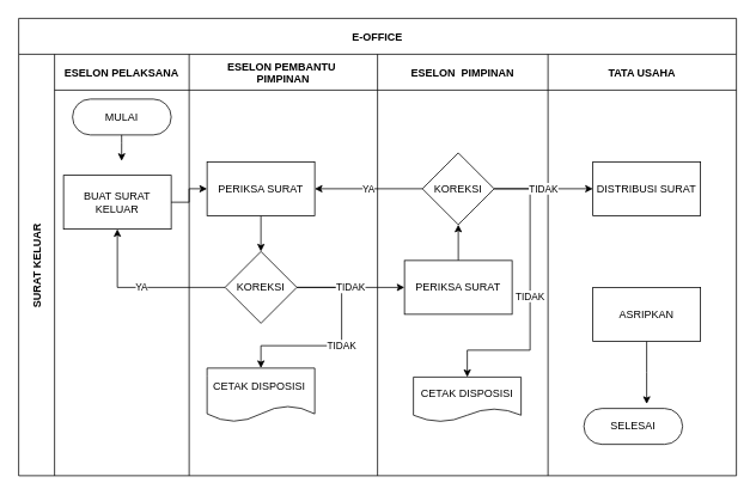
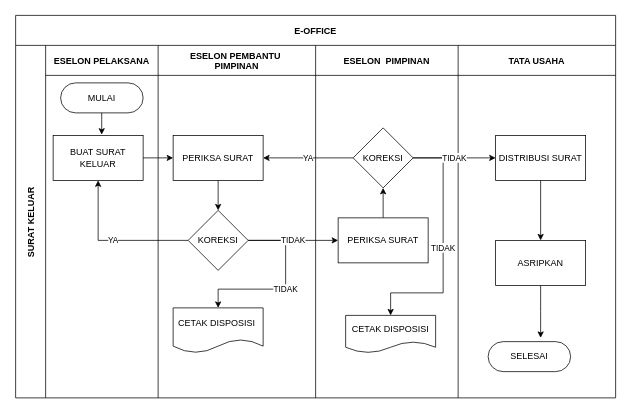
  <mxCell id="0" />
  <mxCell id="1" parent="0" />
  <mxCell id="2" value="E-OFFICE" style="shape=table;childLayout=tableLayout;startSize=40;collapsible=0;recursiveResize=0;expand=0;fillColor=none;fontStyle=1" vertex="1" parent="1"><mxGeometry x="20" y="20" width="800" height="510" as="geometry" /></mxCell>
  <mxCell id="3" value="SURAT KELUAR" style="shape=tableRow;horizontal=0;swimlaneHead=0;swimlaneBody=0;top=0;left=0;bottom=0;right=0;fillColor=none;points=[[0,0.5],[1,0.5]];portConstraint=eastwest;startSize=40;collapsible=0;recursiveResize=0;expand=0;fontStyle=1;" vertex="1" parent="2"><mxGeometry y="40" width="800" height="470" as="geometry" /></mxCell>
  <mxCell id="4" value="ESELON PELAKSANA" style="swimlane;swimlaneHead=0;swimlaneBody=0;connectable=0;fillColor=none;startSize=40;collapsible=0;recursiveResize=0;expand=0;fontStyle=1;" vertex="1" parent="3"><mxGeometry x="40" width="150" height="470" as="geometry"><mxRectangle width="150" height="470" as="alternateBounds" /></mxGeometry></mxCell>
  <mxCell id="5" value="MULAI" style="rounded=1;whiteSpace=wrap;html=1;arcSize=50;" vertex="1" parent="4"><mxGeometry x="20" y="50" width="110" height="40" as="geometry" /></mxCell>
  <mxCell id="6" style="edgeStyle=orthogonalEdgeStyle;rounded=0;orthogonalLoop=1;jettySize=auto;html=1;" edge="1" parent="4"><mxGeometry relative="1" as="geometry"><mxPoint x="74.76" y="90" as="sourcePoint" /><mxPoint x="74.76" y="119" as="targetPoint" /><Array as="points"><mxPoint x="74.76" y="99" /></Array></mxGeometry></mxCell>
- <mxCell id="7" value="BUAT SURAT KELUAR" style="rounded=0;whiteSpace=wrap;html=1;" vertex="1" parent="4"><mxGeometry x="10" y="135" width="120" height="60" as="geometry" /></mxCell>
+ <mxCell id="7" value="BUAT SURAT KELUAR" style="rounded=0;whiteSpace=wrap;html=1;" vertex="1" parent="4"><mxGeometry x="10" y="120" width="120" height="60" as="geometry" /></mxCell>
  <mxCell id="8" value="ESELON PEMBANTU &#10;PIMPINAN" style="swimlane;swimlaneHead=0;swimlaneBody=0;connectable=0;fillColor=none;startSize=40;collapsible=0;recursiveResize=0;expand=0;fontStyle=1;" vertex="1" parent="3"><mxGeometry x="190" width="210" height="470" as="geometry"><mxRectangle width="210" height="470" as="alternateBounds" /></mxGeometry></mxCell>
  <mxCell id="9" value="" style="edgeStyle=orthogonalEdgeStyle;rounded=0;orthogonalLoop=1;jettySize=auto;html=1;" edge="1" parent="8" source="10" target="13"><mxGeometry relative="1" as="geometry" /></mxCell>
  <mxCell id="10" value="PERIKSA SURAT" style="rounded=0;whiteSpace=wrap;html=1;" vertex="1" parent="8"><mxGeometry x="20" y="120" width="120" height="60" as="geometry" /></mxCell>
  <mxCell id="11" value="CETAK DISPOSISI&amp;nbsp;" style="shape=document;whiteSpace=wrap;html=1;boundedLbl=1;" vertex="1" parent="8"><mxGeometry x="20" y="350" width="120" height="60" as="geometry" /></mxCell>
  <mxCell id="12" value="TIDAK" style="edgeStyle=orthogonalEdgeStyle;rounded=0;orthogonalLoop=1;jettySize=auto;html=1;exitX=1;exitY=0.5;exitDx=0;exitDy=0;" edge="1" parent="8" source="13" target="11"><mxGeometry relative="1" as="geometry"><Array as="points"><mxPoint x="170" y="260" /><mxPoint x="170" y="325" /><mxPoint x="80" y="325" /></Array></mxGeometry></mxCell>
  <mxCell id="13" value="KOREKSI" style="rhombus;whiteSpace=wrap;html=1;" vertex="1" parent="8"><mxGeometry x="40" y="220" width="80" height="80" as="geometry" /></mxCell>
  <mxCell id="14" value="ESELON  PIMPINAN" style="swimlane;swimlaneHead=0;swimlaneBody=0;connectable=0;fillColor=none;startSize=40;collapsible=0;recursiveResize=0;expand=0;fontStyle=1;" vertex="1" parent="3"><mxGeometry x="400" width="190" height="470" as="geometry"><mxRectangle width="190" height="470" as="alternateBounds" /></mxGeometry></mxCell>
  <mxCell id="15" value="" style="edgeStyle=orthogonalEdgeStyle;rounded=0;orthogonalLoop=1;jettySize=auto;html=1;" edge="1" parent="14" source="16" target="18"><mxGeometry relative="1" as="geometry" /></mxCell>
  <mxCell id="16" value="PERIKSA SURAT" style="rounded=0;whiteSpace=wrap;html=1;" vertex="1" parent="14"><mxGeometry x="30" y="230" width="120" height="60" as="geometry" /></mxCell>
  <mxCell id="17" value="TIDAK" style="edgeStyle=orthogonalEdgeStyle;rounded=0;orthogonalLoop=1;jettySize=auto;html=1;" edge="1" parent="14" source="18" target="19"><mxGeometry relative="1" as="geometry"><Array as="points"><mxPoint x="170" y="150" /><mxPoint x="170" y="330" /><mxPoint x="100" y="330" /></Array></mxGeometry></mxCell>
  <mxCell id="18" value="KOREKSI" style="rhombus;whiteSpace=wrap;html=1;" vertex="1" parent="14"><mxGeometry x="50" y="110" width="80" height="80" as="geometry" /></mxCell>
  <mxCell id="19" value="CETAK DISPOSISI" style="shape=document;whiteSpace=wrap;html=1;boundedLbl=1;" vertex="1" parent="14"><mxGeometry x="40" y="360" width="120" height="50" as="geometry" /></mxCell>
  <mxCell id="20" value="TATA USAHA" style="swimlane;swimlaneHead=0;swimlaneBody=0;connectable=0;fillColor=none;startSize=40;collapsible=0;recursiveResize=0;expand=0;fontStyle=1;" vertex="1" parent="3"><mxGeometry x="590" width="210" height="470" as="geometry"><mxRectangle width="210" height="470" as="alternateBounds" /></mxGeometry></mxCell>
+ <mxCell id="21" value="" style="edgeStyle=orthogonalEdgeStyle;rounded=0;orthogonalLoop=1;jettySize=auto;html=1;" edge="1" parent="20" source="22" target="24"><mxGeometry relative="1" as="geometry" /></mxCell>
  <mxCell id="22" value="DISTRIBUSI SURAT" style="rounded=0;whiteSpace=wrap;html=1;" vertex="1" parent="20"><mxGeometry x="50" y="120" width="120" height="60" as="geometry" /></mxCell>
  <mxCell id="23" value="" style="edgeStyle=orthogonalEdgeStyle;rounded=0;orthogonalLoop=1;jettySize=auto;html=1;" edge="1" parent="20" source="24"><mxGeometry relative="1" as="geometry"><mxPoint x="110" y="390" as="targetPoint" /></mxGeometry></mxCell>
  <mxCell id="24" value="ASRIPKAN" style="whiteSpace=wrap;html=1;rounded=0;" vertex="1" parent="20"><mxGeometry x="50" y="260" width="120" height="60" as="geometry" /></mxCell>
  <mxCell id="25" value="SELESAI" style="rounded=1;whiteSpace=wrap;html=1;arcSize=50;" vertex="1" parent="20"><mxGeometry x="40" y="395" width="110" height="40" as="geometry" /></mxCell>
  <mxCell id="26" value="" style="edgeStyle=orthogonalEdgeStyle;rounded=0;orthogonalLoop=1;jettySize=auto;html=1;" edge="1" parent="3" source="7" target="10"><mxGeometry relative="1" as="geometry" /></mxCell>
  <mxCell id="27" value="YA" style="edgeStyle=orthogonalEdgeStyle;rounded=0;orthogonalLoop=1;jettySize=auto;html=1;entryX=0.5;entryY=1;entryDx=0;entryDy=0;" edge="1" parent="3" source="13" target="7"><mxGeometry relative="1" as="geometry"><mxPoint x="170" y="260" as="targetPoint" /></mxGeometry></mxCell>
  <mxCell id="28" value="TIDAK" style="edgeStyle=orthogonalEdgeStyle;rounded=0;orthogonalLoop=1;jettySize=auto;html=1;entryX=0;entryY=0.5;entryDx=0;entryDy=0;" edge="1" parent="3" source="13" target="16"><mxGeometry relative="1" as="geometry"><mxPoint x="370" y="260" as="targetPoint" /><Array as="points"><mxPoint x="400" y="260" /><mxPoint x="400" y="260" /></Array></mxGeometry></mxCell>
  <mxCell id="29" value="YA" style="edgeStyle=orthogonalEdgeStyle;rounded=0;orthogonalLoop=1;jettySize=auto;html=1;entryX=1;entryY=0.5;entryDx=0;entryDy=0;" edge="1" parent="3" source="18" target="10"><mxGeometry relative="1" as="geometry"><mxPoint x="390" y="160" as="targetPoint" /></mxGeometry></mxCell>
  <mxCell id="30" value="TIDAK" style="endArrow=classic;html=1;rounded=0;entryX=0;entryY=0.5;entryDx=0;entryDy=0;exitX=1;exitY=0.5;exitDx=0;exitDy=0;" edge="1" parent="3" source="18" target="22"><mxGeometry width="50" height="50" relative="1" as="geometry"><mxPoint x="520" y="140" as="sourcePoint" /><mxPoint x="590" y="240" as="targetPoint" /></mxGeometry></mxCell>
